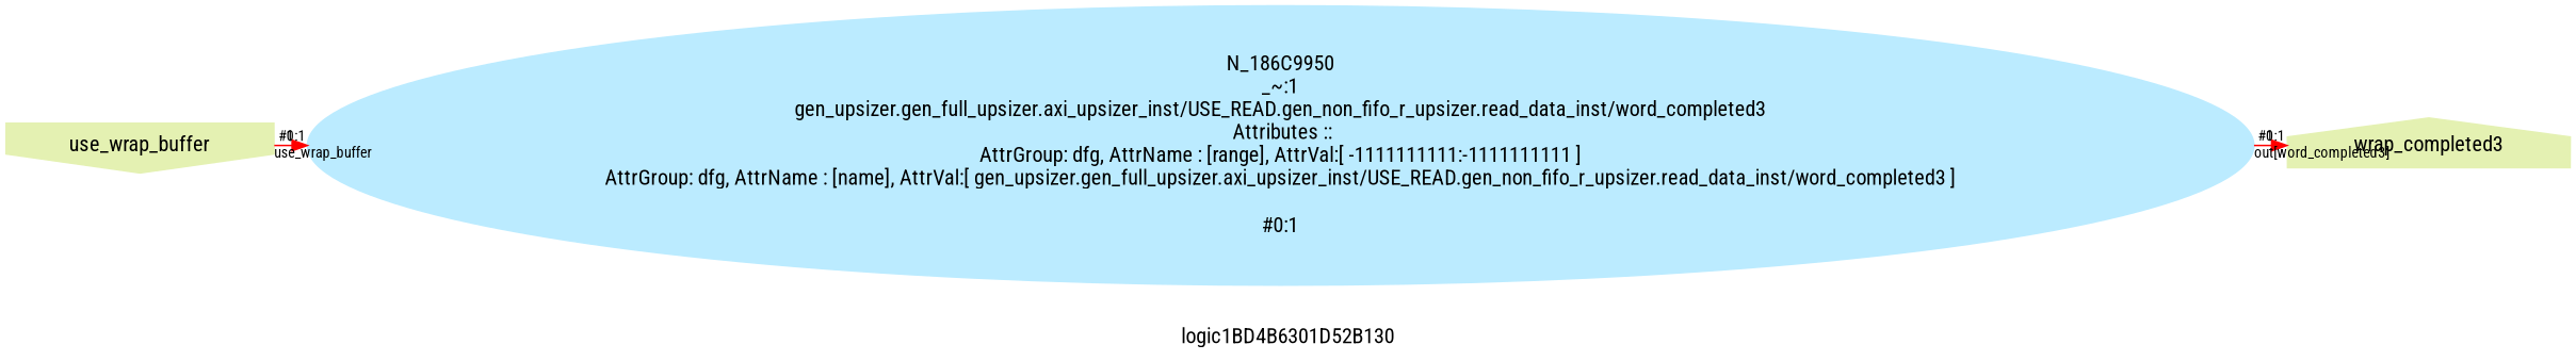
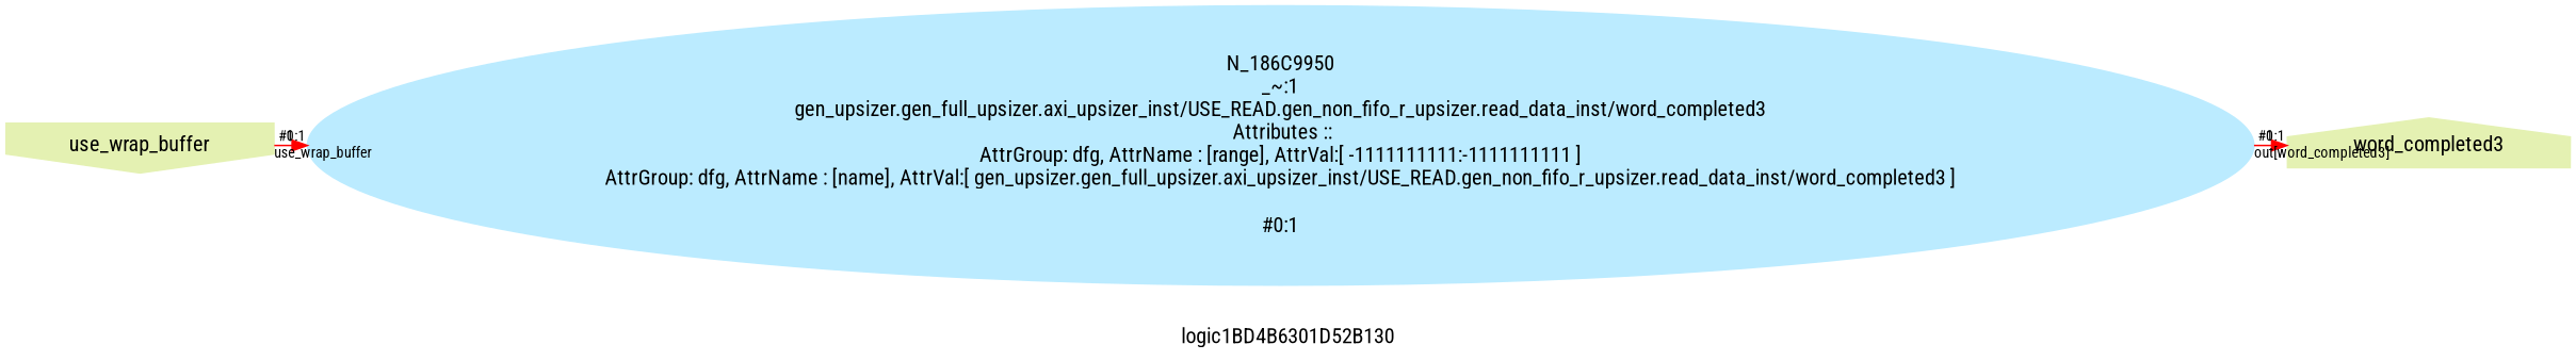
  digraph {
    label=logic1BD4B6301D52B130
    ranksep=0.1
    splines=true
    rankdir=LR
    fontname="Roboto Condensed"
    node [color="#e4f1b2" fontname="Roboto Condensed" style=filled]
    edge [color="#ff0000" fontname="Roboto Condensed" fontsize=10 headlabel="#0:1"]
    n1 [label=use_wrap_buffer shape=invhouse]
-   n2 [label=wrap_completed3 shape=house]
+   n2 [label=word_completed3 shape=house]
    n3 [color="#bbebff" label="N_186C9950\n_~:1\ngen_upsizer.gen_full_upsizer.axi_upsizer_inst/USE_READ.gen_non_fifo_r_upsizer.read_data_inst/word_completed3\n Attributes ::\nAttrGroup: dfg, AttrName : [range], AttrVal:[ -1111111111:-1111111111 ]\nAttrGroup: dfg, AttrName : [name], AttrVal:[ gen_upsizer.gen_full_upsizer.axi_upsizer_inst/USE_READ.gen_non_fifo_r_upsizer.read_data_inst/word_completed3 ]\n\n#0:1\n"]
    subgraph sub_1 {
      rank=source
      n1
    }
    subgraph sub_2 {
      rank=sink
      n2
    }
    n1 -> n3 [label=1 taillabel=use_wrap_buffer]
    n3 -> n2 [label=1 taillabel="out[word_completed3]"]
  }
